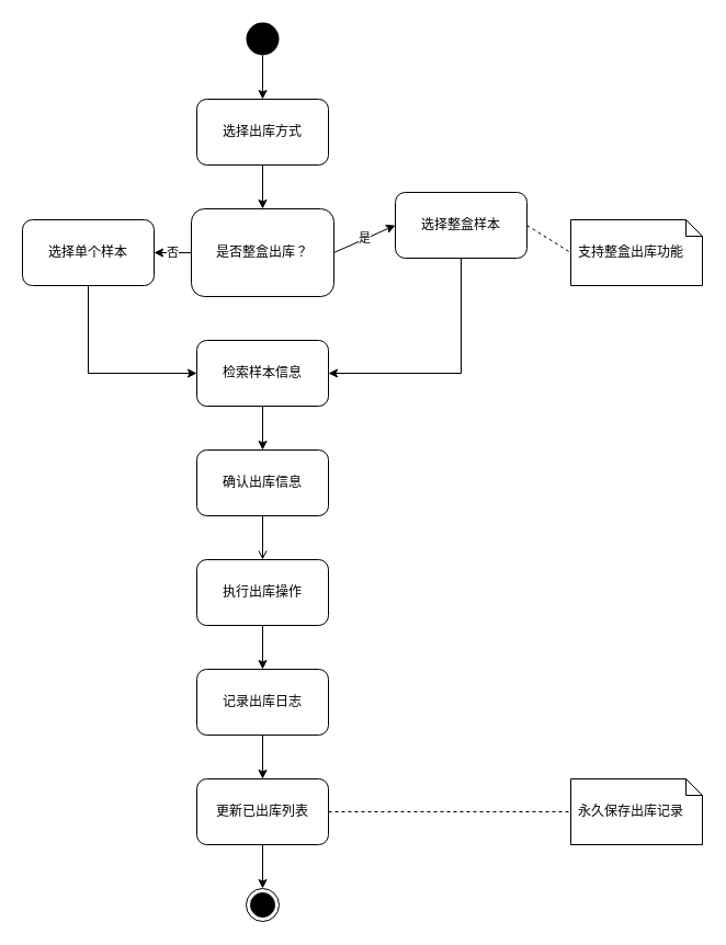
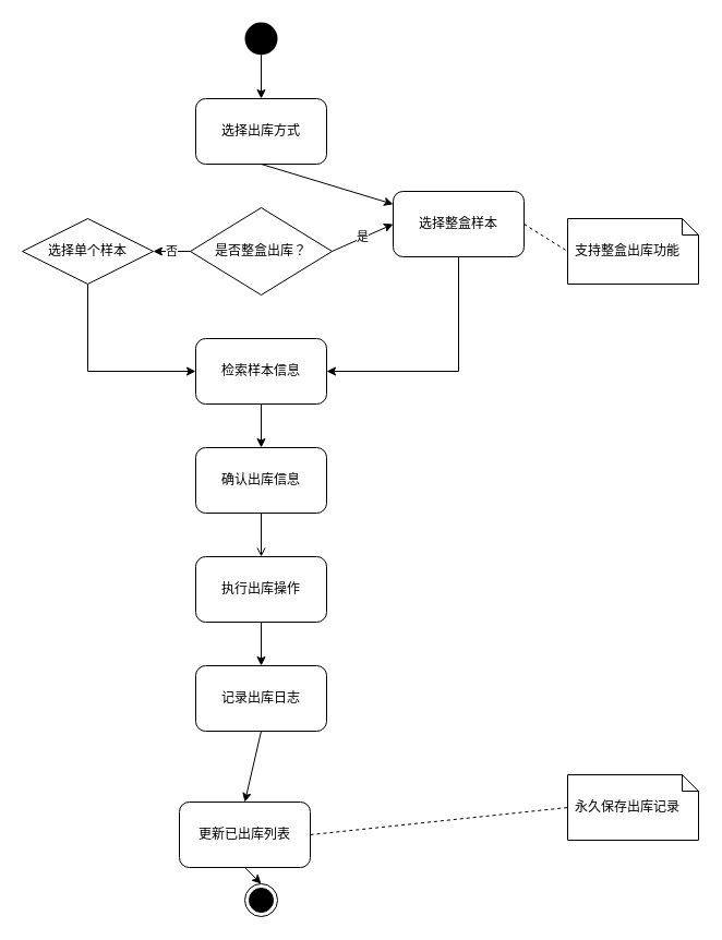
  <mxCell id="0" />
  <mxCell id="1" parent="0" />
  <mxCell id="2" value="" style="ellipse;fillColor=#000000;strokeColor=none;html=1;" vertex="1" parent="1"><mxGeometry x="224" y="20" width="30" height="30" as="geometry" /></mxCell>
  <mxCell id="3" value="选择出库方式" style="rounded=1;whiteSpace=wrap;html=1;" vertex="1" parent="1"><mxGeometry x="179" y="90" width="120" height="60" as="geometry" /></mxCell>
- <mxCell id="4" value="是否整盒出库？" style="whiteSpace=wrap;html=1;rounded=1;" vertex="1" parent="1"><mxGeometry x="174" y="190" width="130" height="80" as="geometry" /></mxCell>
+ <mxCell id="4" value="是否整盒出库？" style="rhombus;whiteSpace=wrap;html=1;" vertex="1" parent="1"><mxGeometry x="174" y="190" width="130" height="80" as="geometry" /></mxCell>
  <mxCell id="5" value="选择整盒样本" style="rounded=1;whiteSpace=wrap;html=1;" vertex="1" parent="1"><mxGeometry x="360" y="175" width="120" height="60" as="geometry" /></mxCell>
- <mxCell id="6" value="选择单个样本" style="rounded=1;whiteSpace=wrap;html=1;" vertex="1" parent="1"><mxGeometry x="20" y="200" width="120" height="60" as="geometry" /></mxCell>
+ <mxCell id="6" value="选择单个样本" style="rhombus;whiteSpace=wrap;html=1;" vertex="1" parent="1"><mxGeometry x="20" y="200" width="120" height="60" as="geometry" /></mxCell>
  <mxCell id="7" value="检索样本信息" style="rounded=1;whiteSpace=wrap;html=1;" vertex="1" parent="1"><mxGeometry x="179" y="310" width="120" height="60" as="geometry" /></mxCell>
  <mxCell id="8" value="确认出库信息" style="rounded=1;whiteSpace=wrap;html=1;" vertex="1" parent="1"><mxGeometry x="179" y="410" width="120" height="60" as="geometry" /></mxCell>
  <mxCell id="9" value="执行出库操作" style="rounded=1;whiteSpace=wrap;html=1;" vertex="1" parent="1"><mxGeometry x="179" y="510" width="120" height="60" as="geometry" /></mxCell>
  <mxCell id="10" value="记录出库日志" style="rounded=1;whiteSpace=wrap;html=1;" vertex="1" parent="1"><mxGeometry x="179" y="610" width="120" height="60" as="geometry" /></mxCell>
- <mxCell id="11" value="更新已出库列表" style="rounded=1;whiteSpace=wrap;html=1;" vertex="1" parent="1"><mxGeometry x="179" y="710" width="120" height="60" as="geometry" /></mxCell>
+ <mxCell id="11" value="更新已出库列表" style="rounded=1;whiteSpace=wrap;html=1;" vertex="1" parent="1"><mxGeometry x="164" y="735" width="120" height="60" as="geometry" /></mxCell>
  <mxCell id="12" value="" style="ellipse;html=1;shape=endState;fillColor=#000000;strokeColor=#000000;" vertex="1" parent="1"><mxGeometry x="224" y="810" width="30" height="30" as="geometry" /></mxCell>
  <mxCell id="13" value="" style="endArrow=classic;html=1;rounded=0;exitX=0.5;exitY=1;exitDx=0;exitDy=0;entryX=0.5;entryY=0;entryDx=0;entryDy=0;" edge="1" parent="1" source="2" target="3"><mxGeometry width="50" height="50" relative="1" as="geometry" /></mxCell>
- <mxCell id="14" value="" style="endArrow=classic;html=1;rounded=0;exitX=0.5;exitY=1;exitDx=0;exitDy=0;entryX=0.5;entryY=0;entryDx=0;entryDy=0;" edge="1" parent="1" source="3" target="4"><mxGeometry width="50" height="50" relative="1" as="geometry" /></mxCell>
+ <mxCell id="14" value="" style="endArrow=classic;html=1;rounded=0;exitX=0.5;exitY=1;exitDx=0;exitDy=0;" edge="1" parent="1" source="3" target="5"><mxGeometry width="50" height="50" relative="1" as="geometry" /></mxCell>
  <mxCell id="15" value="是" style="endArrow=classic;html=1;rounded=0;exitX=1;exitY=0.5;exitDx=0;exitDy=0;entryX=0;entryY=0.5;entryDx=0;entryDy=0;" edge="1" parent="1" source="4" target="5"><mxGeometry relative="1" as="geometry" /></mxCell>
  <mxCell id="16" value="否" style="endArrow=classic;html=1;rounded=0;exitX=0;exitY=0.5;exitDx=0;exitDy=0;entryX=1;entryY=0.5;entryDx=0;entryDy=0;" edge="1" parent="1" source="4" target="6"><mxGeometry relative="1" as="geometry" /></mxCell>
  <mxCell id="17" value="" style="endArrow=classic;html=1;rounded=0;exitX=0.5;exitY=1;exitDx=0;exitDy=0;entryX=1;entryY=0.5;entryDx=0;entryDy=0;" edge="1" parent="1" source="5" target="7"><mxGeometry width="50" height="50" relative="1" as="geometry"><Array as="points"><mxPoint x="420" y="340" /></Array></mxGeometry></mxCell>
  <mxCell id="18" value="" style="endArrow=classic;html=1;rounded=0;exitX=0.5;exitY=1;exitDx=0;exitDy=0;entryX=0;entryY=0.5;entryDx=0;entryDy=0;" edge="1" parent="1" source="6" target="7"><mxGeometry width="50" height="50" relative="1" as="geometry"><Array as="points"><mxPoint x="80" y="340" /></Array></mxGeometry></mxCell>
  <mxCell id="19" value="" style="endArrow=classic;html=1;rounded=0;exitX=0.5;exitY=1;exitDx=0;exitDy=0;entryX=0.5;entryY=0;entryDx=0;entryDy=0;" edge="1" parent="1" source="7" target="8"><mxGeometry width="50" height="50" relative="1" as="geometry" /></mxCell>
  <mxCell id="20" value="" style="endArrow=open;html=1;rounded=0;exitX=0.5;exitY=1;exitDx=0;exitDy=0;entryX=0.5;entryY=0;entryDx=0;entryDy=0;" edge="1" parent="1" source="8" target="9"><mxGeometry width="50" height="50" relative="1" as="geometry" /></mxCell>
  <mxCell id="21" value="" style="endArrow=classic;html=1;rounded=0;exitX=0.5;exitY=1;exitDx=0;exitDy=0;entryX=0.5;entryY=0;entryDx=0;entryDy=0;" edge="1" parent="1" source="9" target="10"><mxGeometry width="50" height="50" relative="1" as="geometry" /></mxCell>
  <mxCell id="22" value="" style="endArrow=classic;html=1;rounded=0;exitX=0.5;exitY=1;exitDx=0;exitDy=0;entryX=0.5;entryY=0;entryDx=0;entryDy=0;" edge="1" parent="1" source="10" target="11"><mxGeometry width="50" height="50" relative="1" as="geometry" /></mxCell>
  <mxCell id="23" value="" style="endArrow=classic;html=1;rounded=0;exitX=0.5;exitY=1;exitDx=0;exitDy=0;entryX=0.5;entryY=0;entryDx=0;entryDy=0;" edge="1" parent="1" source="11" target="12"><mxGeometry width="50" height="50" relative="1" as="geometry" /></mxCell>
  <mxCell id="24" value="支持整盒出库功能" style="shape=note;size=15;align=left;spacingLeft=5;html=1;whiteSpace=wrap;" vertex="1" parent="1"><mxGeometry x="520" y="200" width="120" height="60" as="geometry" /></mxCell>
  <mxCell id="25" value="永久保存出库记录" style="shape=note;size=15;align=left;spacingLeft=5;html=1;whiteSpace=wrap;" vertex="1" parent="1"><mxGeometry x="520" y="710" width="120" height="60" as="geometry" /></mxCell>
  <mxCell id="26" value="" style="endArrow=none;dashed=1;html=1;rounded=0;exitX=1;exitY=0.5;exitDx=0;exitDy=0;entryX=0;entryY=0.5;entryDx=0;entryDy=0;entryPerimeter=0;" edge="1" parent="1" source="5" target="24"><mxGeometry width="50" height="50" relative="1" as="geometry" /></mxCell>
  <mxCell id="27" value="" style="endArrow=none;dashed=1;html=1;rounded=0;exitX=1;exitY=0.5;exitDx=0;exitDy=0;entryX=0;entryY=0.5;entryDx=0;entryDy=0;entryPerimeter=0;" edge="1" parent="1" source="11" target="25"><mxGeometry width="50" height="50" relative="1" as="geometry" /></mxCell>
